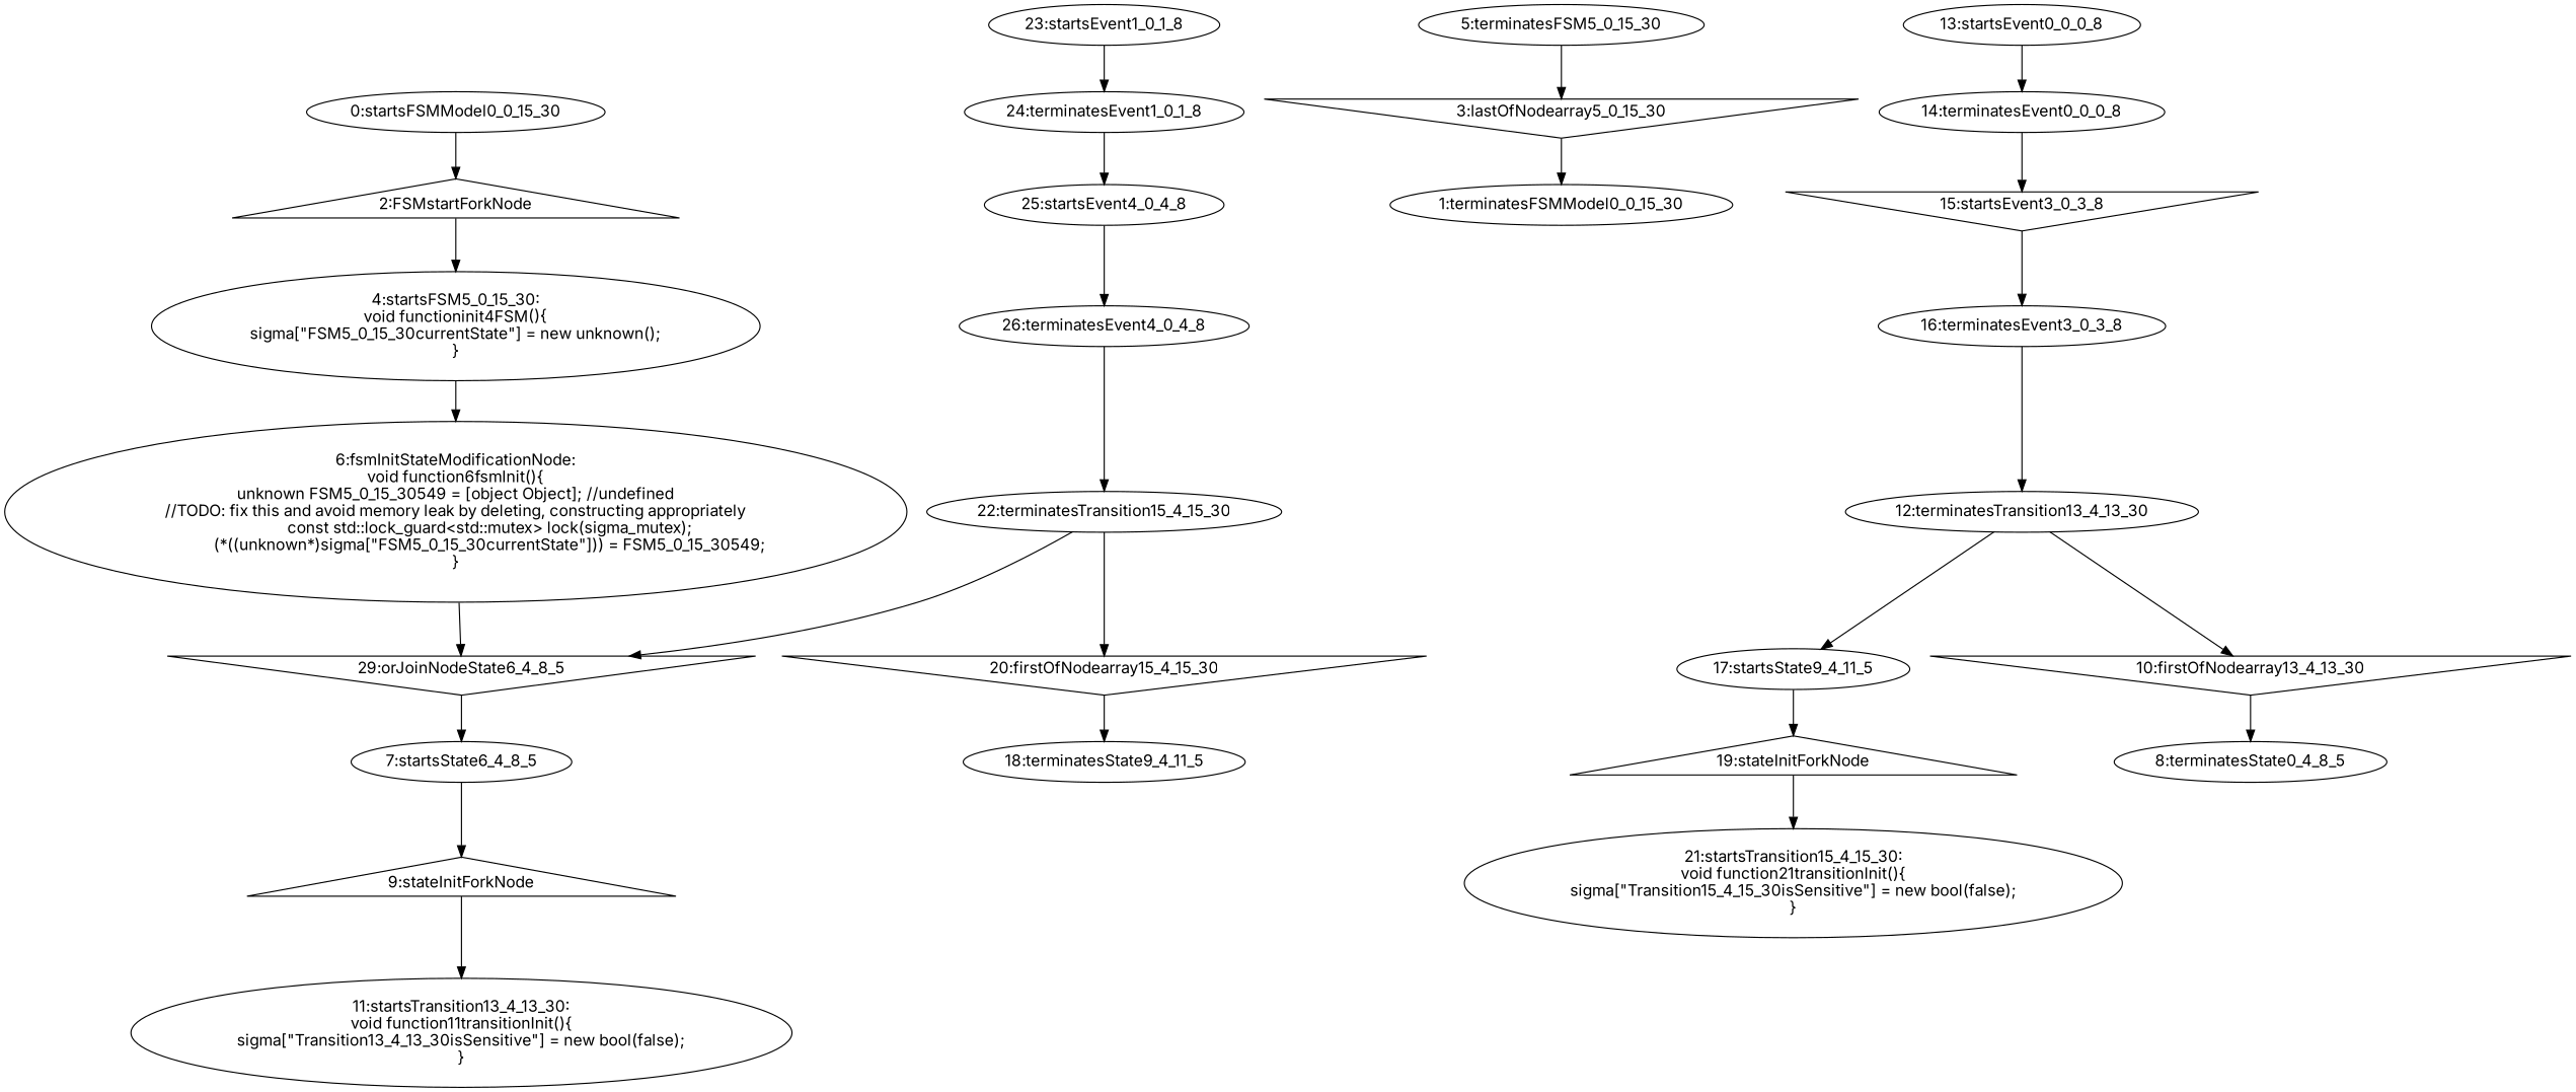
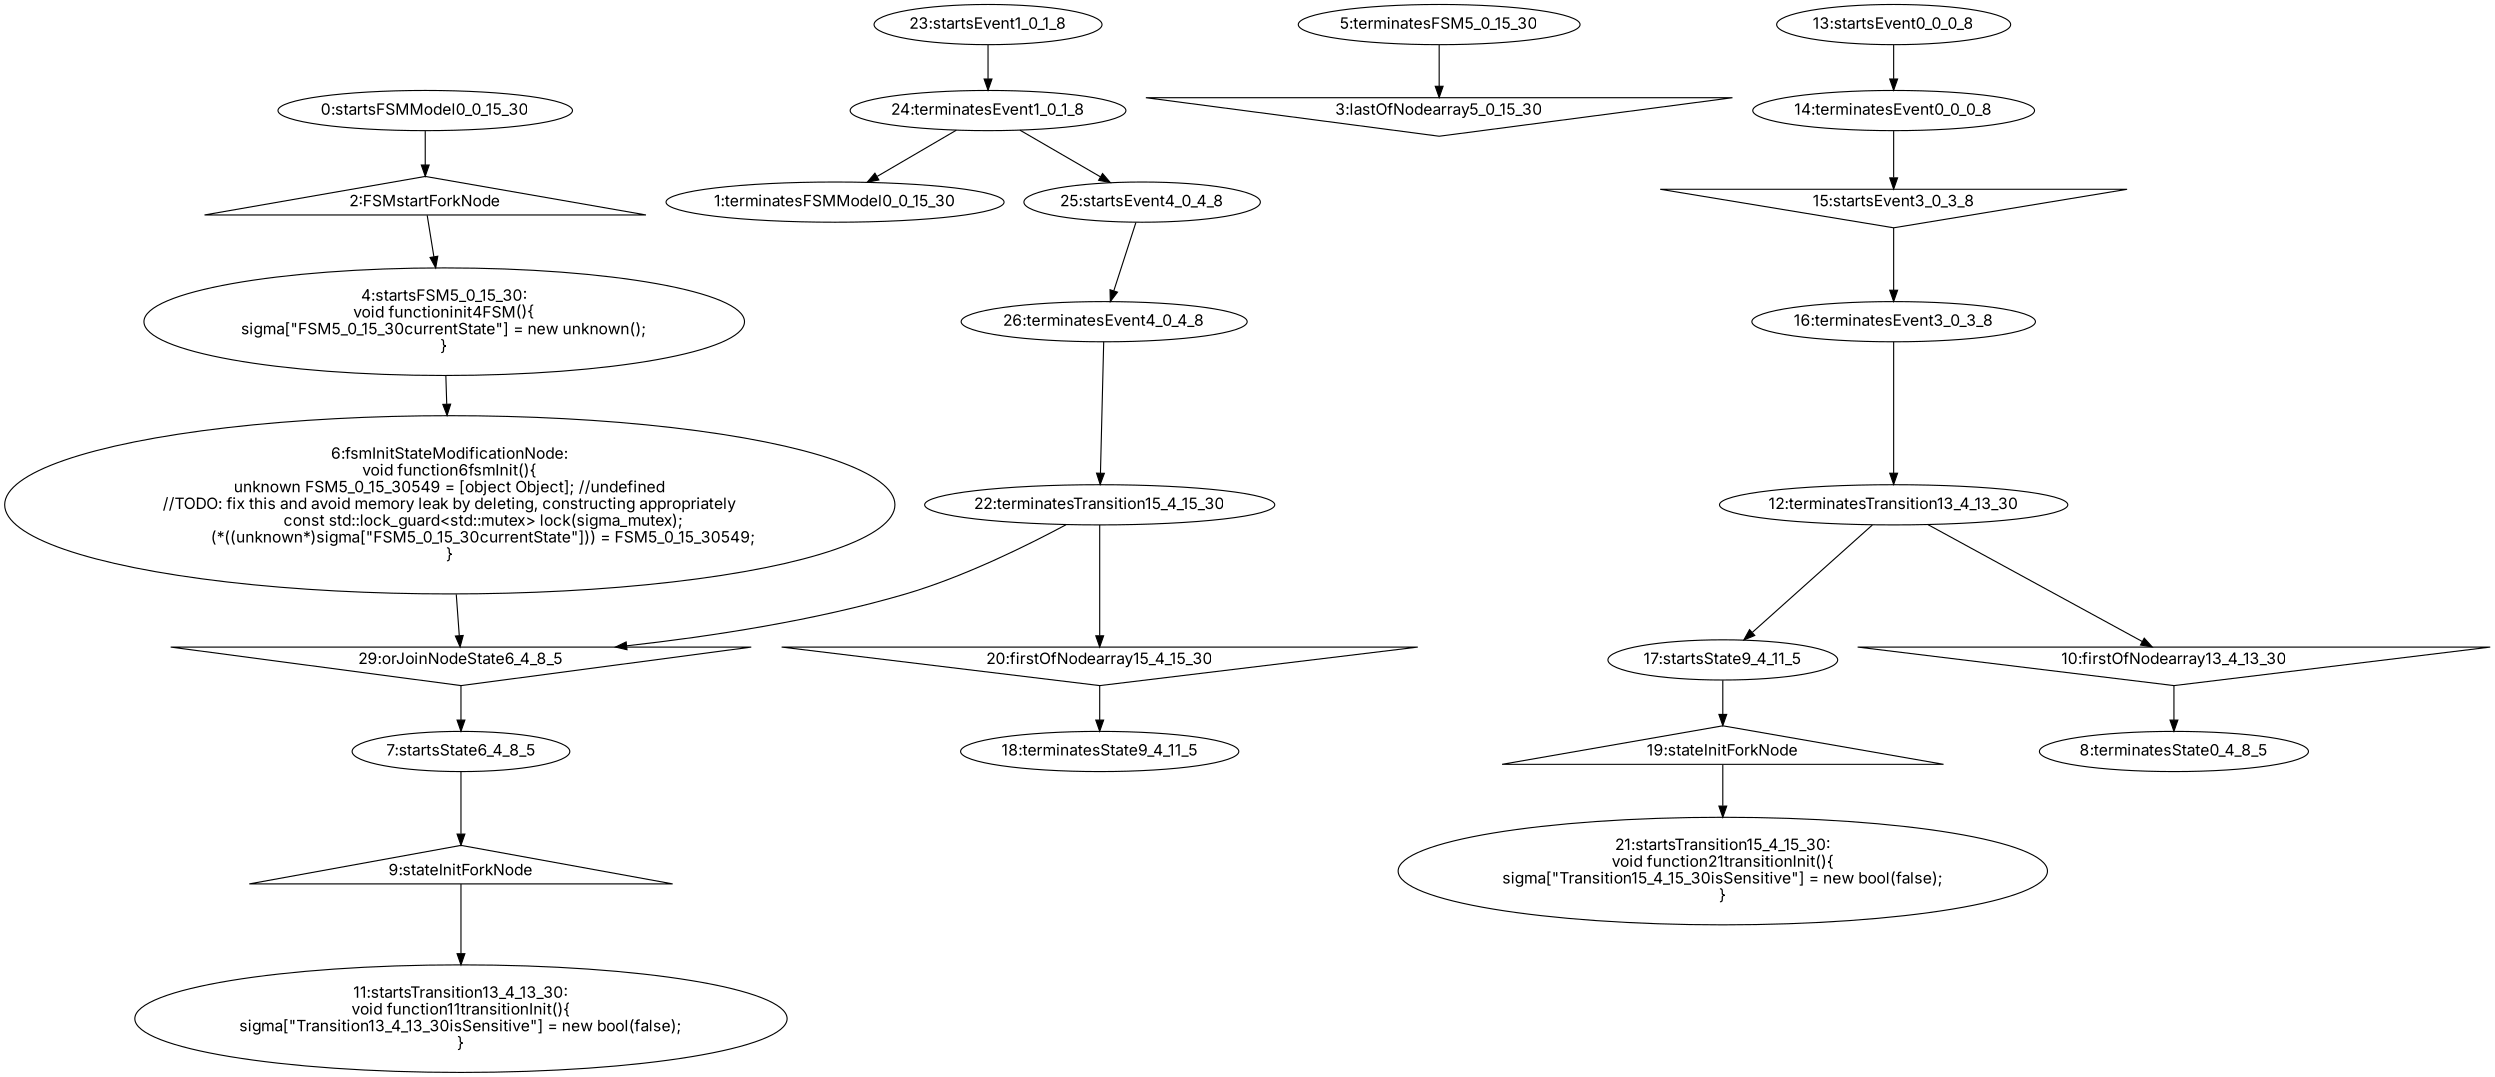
  digraph {
    fontname=Inter
    node [fontname=Inter shape=ellipse]
    edge [fontname=Inter]
    n1 [label="0:startsFSMModel0_0_15_30"]
    n2 [label="2:FSMstartForkNode" shape=triangle]
    n3 [label="4:startsFSM5_0_15_30:\nvoid functioninit4FSM(){\nsigma[\"FSM5_0_15_30currentState\"] = new unknown();\n}"]
    n4 [label="1:terminatesFSMModel0_0_15_30"]
    n5 [label="6:fsmInitStateModificationNode:\nvoid function6fsmInit(){\nunknown FSM5_0_15_30549 = [object Object]; //undefined\n//TODO: fix this and avoid memory leak by deleting, constructing appropriately\n                const std::lock_guard<std::mutex> lock(sigma_mutex);\n                (*((unknown*)sigma[\"FSM5_0_15_30currentState\"])) = FSM5_0_15_30549;\n}"]
    n6 [label="29:orJoinNodeState6_4_8_5" shape=invtriangle]
    n7 [label="5:terminatesFSM5_0_15_30"]
    n8 [label="3:lastOfNodearray5_0_15_30" shape=invtriangle]
    n9 [label="7:startsState6_4_8_5"]
    n10 [label="9:stateInitForkNode" shape=triangle]
    n11 [label="11:startsTransition13_4_13_30:\nvoid function11transitionInit(){\nsigma[\"Transition13_4_13_30isSensitive\"] = new bool(false);\n}"]
    n12 [label="8:terminatesState0_4_8_5"]
    n13 [label="12:terminatesTransition13_4_13_30"]
    n14 [label="17:startsState9_4_11_5"]
    n15 [label="10:firstOfNodearray13_4_13_30" shape=invtriangle]
    n16 [label="19:stateInitForkNode" shape=triangle]
    n17 [label="13:startsEvent0_0_0_8"]
    n18 [label="14:terminatesEvent0_0_0_8"]
    n19 [label="15:startsEvent3_0_3_8" shape=invtriangle]
    n20 [label="16:terminatesEvent3_0_3_8"]
    n21 [label="21:startsTransition15_4_15_30:\nvoid function21transitionInit(){\nsigma[\"Transition15_4_15_30isSensitive\"] = new bool(false);\n}"]
    n22 [label="18:terminatesState9_4_11_5"]
    n23 [label="22:terminatesTransition15_4_15_30"]
    n24 [label="20:firstOfNodearray15_4_15_30" shape=invtriangle]
    n25 [label="23:startsEvent1_0_1_8"]
    n26 [label="24:terminatesEvent1_0_1_8"]
    n27 [label="25:startsEvent4_0_4_8"]
    n28 [label="26:terminatesEvent4_0_4_8"]
    n1 -> n2
    n2 -> n3
    n3 -> n5
    n5 -> n6
    n6 -> n9
    n7 -> n8
-   n8 -> n4
+   n26 -> n4
    n9 -> n10
    n10 -> n11
    n13 -> n14
    n13 -> n15
    n14 -> n16
    n15 -> n12
    n16 -> n21
    n17 -> n18
    n18 -> n19
    n19 -> n20
    n20 -> n13
    n23 -> n6
    n23 -> n24
    n24 -> n22
    n25 -> n26
    n26 -> n27
    n27 -> n28
    n28 -> n23
  }
